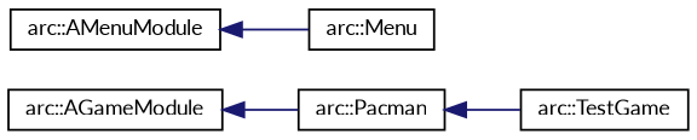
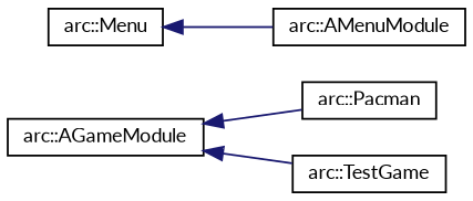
  digraph {
    fontname=Lato
    rankdir=LR
    node [color=black fillcolor=white fontname=Lato fontsize=10 shape=record style=filled]
    edge [color=midnightblue dir=back fontname=Lato fontsize=10 labelfontname=Helvetica labelfontsize=10 style=solid]
    n1 [height=0.2 label="arc::AGameModule" width=0.4]
    n2 [height=0.2 label="arc::Pacman" width=0.4]
    n3 [height=0.2 label="arc::TestGame" width=0.4]
    n4 [height=0.2 label="arc::AMenuModule" width=0.4]
    n5 [height=0.2 label="arc::Menu" width=0.4]
    n1 -> n2
-   n2 -> n3
-   n4 -> n5
+   n1 -> n3
+   n5 -> n4
  }
